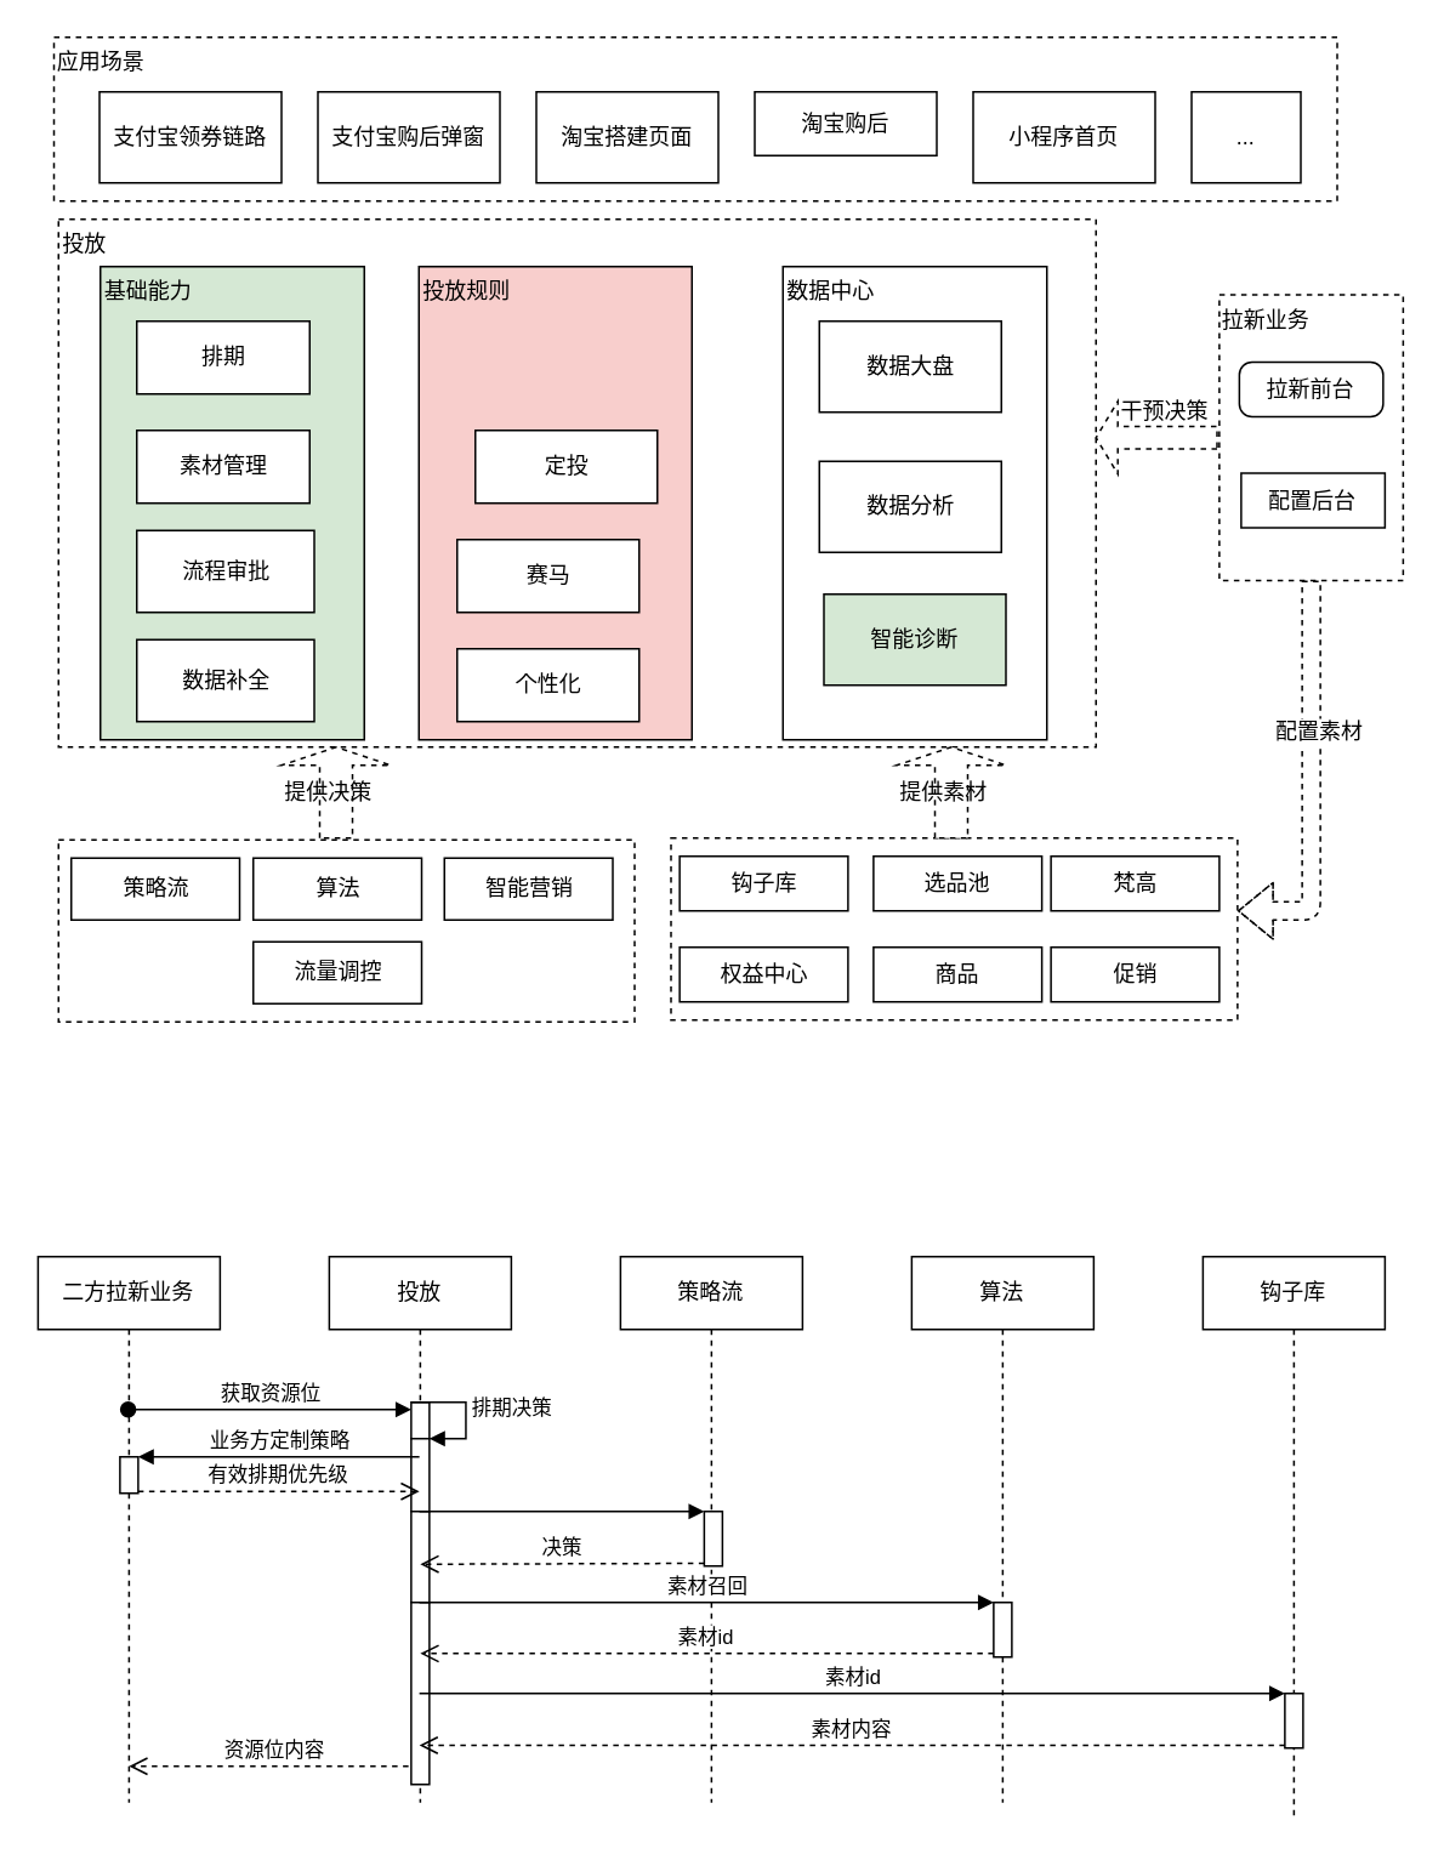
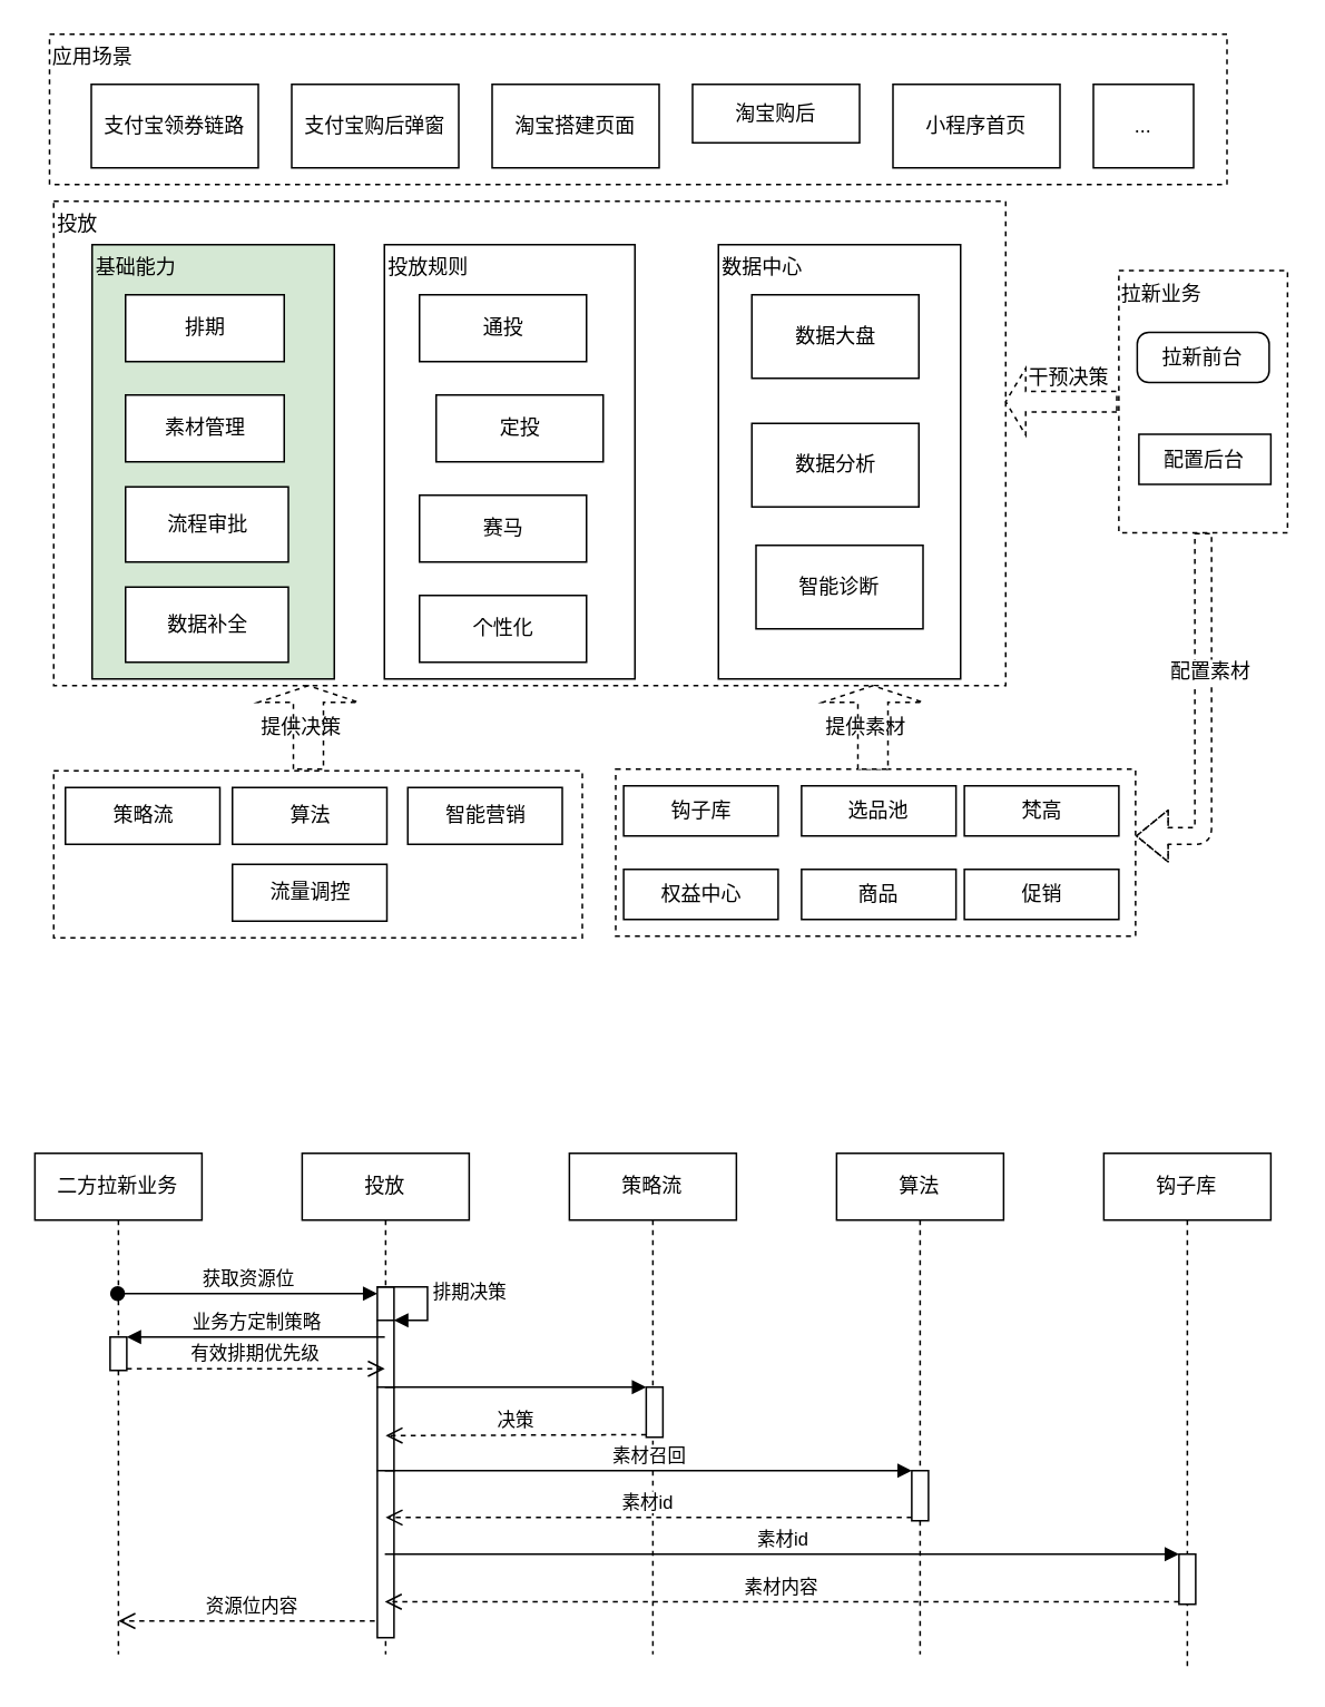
  <mxCell id="0" />
  <mxCell id="1" parent="0" />
  <mxCell id="2" value="" style="rounded=0;whiteSpace=wrap;html=1;absoluteArcSize=1;arcSize=14;strokeWidth=1;dashed=1;" vertex="1" parent="1"><mxGeometry x="368" y="460" width="311.25" height="100" as="geometry" /></mxCell>
  <mxCell id="3" value="" style="rounded=0;whiteSpace=wrap;html=1;absoluteArcSize=1;arcSize=14;strokeWidth=1;dashed=1;" vertex="1" parent="1"><mxGeometry x="31.5" y="461" width="316.5" height="100" as="geometry" /></mxCell>
  <mxCell id="4" value="拉新业务" style="rounded=0;whiteSpace=wrap;html=1;absoluteArcSize=1;arcSize=14;strokeWidth=1;align=left;verticalAlign=top;dashed=1;" vertex="1" parent="1"><mxGeometry x="669.25" y="161.5" width="101" height="157" as="geometry" /></mxCell>
  <mxCell id="5" value="投放" style="rounded=0;whiteSpace=wrap;html=1;absoluteArcSize=1;arcSize=14;strokeWidth=1;align=left;verticalAlign=top;dashed=1;" vertex="1" parent="1"><mxGeometry x="31.5" y="120" width="570" height="290" as="geometry" /></mxCell>
  <mxCell id="6" value="数据中心" style="rounded=0;whiteSpace=wrap;html=1;absoluteArcSize=1;arcSize=14;strokeWidth=1;align=left;verticalAlign=top;" vertex="1" parent="1"><mxGeometry x="429.5" y="146" width="145" height="260" as="geometry" /></mxCell>
- <mxCell id="7" value="&lt;div&gt;&lt;span&gt;投放规则&lt;/span&gt;&lt;/div&gt;" style="rounded=0;whiteSpace=wrap;html=1;absoluteArcSize=1;arcSize=14;strokeWidth=1;align=left;verticalAlign=top;fillColor=#f8cecc;" vertex="1" parent="1"><mxGeometry x="229.5" y="146" width="150" height="260" as="geometry" /></mxCell>
+ <mxCell id="7" value="&lt;div&gt;&lt;span&gt;投放规则&lt;/span&gt;&lt;/div&gt;" style="rounded=0;whiteSpace=wrap;html=1;absoluteArcSize=1;arcSize=14;strokeWidth=1;align=left;verticalAlign=top;" vertex="1" parent="1"><mxGeometry x="229.5" y="146" width="150" height="260" as="geometry" /></mxCell>
  <mxCell id="8" value="应用场景" style="rounded=0;whiteSpace=wrap;html=1;absoluteArcSize=1;arcSize=14;strokeWidth=1;align=left;verticalAlign=top;dashed=1;" vertex="1" parent="1"><mxGeometry x="29" y="20" width="705" height="90" as="geometry" /></mxCell>
  <mxCell id="9" value="基础能力" style="rounded=0;whiteSpace=wrap;html=1;absoluteArcSize=1;arcSize=14;strokeWidth=1;align=left;verticalAlign=top;fillColor=#d5e8d4;" vertex="1" parent="1"><mxGeometry x="54.5" y="146" width="145" height="260" as="geometry" /></mxCell>
  <mxCell id="10" value="二方拉新业务" style="shape=umlLifeline;perimeter=lifelinePerimeter;whiteSpace=wrap;html=1;container=1;collapsible=0;recursiveResize=0;outlineConnect=0;" vertex="1" parent="1"><mxGeometry x="20.25" y="690" width="100" height="300" as="geometry" /></mxCell>
  <mxCell id="11" value="" style="html=1;points=[];perimeter=orthogonalPerimeter;" vertex="1" parent="10"><mxGeometry x="45" y="110" width="10" height="20" as="geometry" /></mxCell>
  <mxCell id="12" value="资源位内容" style="html=1;verticalAlign=bottom;endArrow=open;dashed=1;endSize=8;" edge="1" parent="10" source="13"><mxGeometry relative="1" as="geometry"><mxPoint x="130" y="280" as="sourcePoint" /><mxPoint x="50" y="280" as="targetPoint" /></mxGeometry></mxCell>
  <mxCell id="13" value="投放" style="shape=umlLifeline;perimeter=lifelinePerimeter;whiteSpace=wrap;html=1;container=1;collapsible=0;recursiveResize=0;outlineConnect=0;" vertex="1" parent="1"><mxGeometry x="180.25" y="690" width="100" height="300" as="geometry" /></mxCell>
  <mxCell id="14" value="" style="html=1;points=[];perimeter=orthogonalPerimeter;" vertex="1" parent="13"><mxGeometry x="45" y="80" width="10" height="20" as="geometry" /></mxCell>
  <mxCell id="15" value="" style="html=1;points=[];perimeter=orthogonalPerimeter;" vertex="1" parent="13"><mxGeometry x="45" y="100" width="10" height="40" as="geometry" /></mxCell>
  <mxCell id="16" value="排期决策" style="edgeStyle=orthogonalEdgeStyle;html=1;align=left;spacingLeft=2;endArrow=block;rounded=0;entryX=1;entryY=0;" edge="1" target="15" parent="13"><mxGeometry relative="1" as="geometry"><mxPoint x="50" y="80" as="sourcePoint" /><Array as="points"><mxPoint x="45" y="80" /><mxPoint x="75" y="80" /><mxPoint x="75" y="220" /></Array></mxGeometry></mxCell>
  <mxCell id="17" value="" style="html=1;points=[];perimeter=orthogonalPerimeter;" vertex="1" parent="13"><mxGeometry x="45" y="140" width="10" height="50" as="geometry" /></mxCell>
  <mxCell id="18" value="" style="html=1;points=[];perimeter=orthogonalPerimeter;" vertex="1" parent="13"><mxGeometry x="45" y="190" width="10" height="100" as="geometry" /></mxCell>
  <mxCell id="19" value="策略流" style="shape=umlLifeline;perimeter=lifelinePerimeter;whiteSpace=wrap;html=1;container=1;collapsible=0;recursiveResize=0;outlineConnect=0;" vertex="1" parent="1"><mxGeometry x="340.25" y="690" width="100" height="300" as="geometry" /></mxCell>
  <mxCell id="20" value="" style="html=1;points=[];perimeter=orthogonalPerimeter;" vertex="1" parent="19"><mxGeometry x="46" y="140" width="10" height="30" as="geometry" /></mxCell>
  <mxCell id="21" value="算法" style="shape=umlLifeline;perimeter=lifelinePerimeter;whiteSpace=wrap;html=1;container=1;collapsible=0;recursiveResize=0;outlineConnect=0;" vertex="1" parent="1"><mxGeometry x="500.25" y="690" width="100" height="300" as="geometry" /></mxCell>
  <mxCell id="22" value="" style="html=1;points=[];perimeter=orthogonalPerimeter;" vertex="1" parent="21"><mxGeometry x="45" y="190" width="10" height="30" as="geometry" /></mxCell>
  <mxCell id="23" value="钩子库" style="shape=umlLifeline;perimeter=lifelinePerimeter;whiteSpace=wrap;html=1;container=1;collapsible=0;recursiveResize=0;outlineConnect=0;" vertex="1" parent="1"><mxGeometry x="660.25" y="690" width="100" height="310" as="geometry" /></mxCell>
  <mxCell id="24" value="" style="html=1;points=[];perimeter=orthogonalPerimeter;" vertex="1" parent="23"><mxGeometry x="45" y="240" width="10" height="30" as="geometry" /></mxCell>
  <mxCell id="25" value="获取资源位" style="html=1;verticalAlign=bottom;startArrow=oval;endArrow=block;startSize=8;" edge="1" parent="1"><mxGeometry relative="1" as="geometry"><mxPoint x="69.75" y="774" as="sourcePoint" /><mxPoint x="225.25" y="774" as="targetPoint" /></mxGeometry></mxCell>
  <mxCell id="26" value="有效排期优先级" style="html=1;verticalAlign=bottom;endArrow=open;dashed=1;endSize=8;exitX=1;exitY=0.95;" edge="1" source="11" parent="1" target="13"><mxGeometry relative="1" as="geometry"><mxPoint x="135.25" y="857" as="targetPoint" /></mxGeometry></mxCell>
  <mxCell id="27" value="业务方定制策略" style="html=1;verticalAlign=bottom;endArrow=block;entryX=1;entryY=0;" edge="1" target="11" parent="1" source="13"><mxGeometry relative="1" as="geometry"><mxPoint x="135.25" y="800" as="sourcePoint" /></mxGeometry></mxCell>
  <mxCell id="28" value="决策" style="html=1;verticalAlign=bottom;endArrow=open;dashed=1;endSize=8;exitX=0;exitY=0.95;" edge="1" source="20" parent="1"><mxGeometry relative="1" as="geometry"><mxPoint x="230.25" y="859" as="targetPoint" /></mxGeometry></mxCell>
  <mxCell id="29" value="" style="html=1;verticalAlign=bottom;endArrow=block;entryX=0;entryY=0;" edge="1" target="20" parent="1" source="13"><mxGeometry relative="1" as="geometry"><mxPoint x="319.25" y="820" as="sourcePoint" /></mxGeometry></mxCell>
  <mxCell id="30" value="素材id" style="html=1;verticalAlign=bottom;endArrow=open;dashed=1;endSize=8;entryX=0.5;entryY=0.313;entryDx=0;entryDy=0;entryPerimeter=0;" edge="1" parent="1"><mxGeometry relative="1" as="geometry"><mxPoint x="230.25" y="908.04" as="targetPoint" /><mxPoint x="545.25" y="908" as="sourcePoint" /></mxGeometry></mxCell>
  <mxCell id="31" value="素材召回" style="html=1;verticalAlign=bottom;endArrow=block;entryX=0;entryY=0;" edge="1" target="22" parent="1" source="13"><mxGeometry relative="1" as="geometry"><mxPoint x="475.25" y="880" as="sourcePoint" /></mxGeometry></mxCell>
  <mxCell id="32" value="素材内容" style="html=1;verticalAlign=bottom;endArrow=open;dashed=1;endSize=8;exitX=0;exitY=0.95;" edge="1" source="24" parent="1" target="13"><mxGeometry relative="1" as="geometry"><mxPoint x="635.25" y="996" as="targetPoint" /></mxGeometry></mxCell>
  <mxCell id="33" value="素材id" style="html=1;verticalAlign=bottom;endArrow=block;entryX=0;entryY=0;" edge="1" target="24" parent="1" source="13"><mxGeometry relative="1" as="geometry"><mxPoint x="635.25" y="920" as="sourcePoint" /></mxGeometry></mxCell>
  <mxCell id="34" value="支付宝领券链路" style="rounded=0;whiteSpace=wrap;html=1;absoluteArcSize=1;arcSize=14;strokeWidth=1;" vertex="1" parent="1"><mxGeometry x="54" y="50" width="100" height="50" as="geometry" /></mxCell>
  <mxCell id="35" value="支付宝购后弹窗" style="rounded=0;whiteSpace=wrap;html=1;absoluteArcSize=1;arcSize=14;strokeWidth=1;" vertex="1" parent="1"><mxGeometry x="174" y="50" width="100" height="50" as="geometry" /></mxCell>
  <mxCell id="36" value="淘宝搭建页面" style="rounded=0;whiteSpace=wrap;html=1;absoluteArcSize=1;arcSize=14;strokeWidth=1;" vertex="1" parent="1"><mxGeometry x="294" y="50" width="100" height="50" as="geometry" /></mxCell>
  <mxCell id="37" value="淘宝购后" style="rounded=0;whiteSpace=wrap;html=1;absoluteArcSize=1;arcSize=14;strokeWidth=1;" vertex="1" parent="1"><mxGeometry x="414" y="50" width="100" height="35" as="geometry" /></mxCell>
  <mxCell id="38" value="小程序首页" style="rounded=0;whiteSpace=wrap;html=1;absoluteArcSize=1;arcSize=14;strokeWidth=1;" vertex="1" parent="1"><mxGeometry x="534" y="50" width="100" height="50" as="geometry" /></mxCell>
  <mxCell id="39" value="策略流" style="rounded=0;whiteSpace=wrap;html=1;absoluteArcSize=1;arcSize=14;strokeWidth=1;" vertex="1" parent="1"><mxGeometry x="38.5" y="471" width="92.5" height="34" as="geometry" /></mxCell>
  <mxCell id="40" value="钩子库" style="rounded=0;whiteSpace=wrap;html=1;absoluteArcSize=1;arcSize=14;strokeWidth=1;" vertex="1" parent="1"><mxGeometry x="372.75" y="470" width="92.5" height="30" as="geometry" /></mxCell>
  <mxCell id="41" value="..." style="rounded=0;whiteSpace=wrap;html=1;absoluteArcSize=1;arcSize=14;strokeWidth=1;" vertex="1" parent="1"><mxGeometry x="654" y="50" width="60" height="50" as="geometry" /></mxCell>
  <mxCell id="42" value="排期" style="rounded=0;whiteSpace=wrap;html=1;absoluteArcSize=1;arcSize=14;strokeWidth=1;" vertex="1" parent="1"><mxGeometry x="74.5" y="176" width="95" height="40" as="geometry" /></mxCell>
+ <mxCell id="43" value="通投" style="rounded=0;whiteSpace=wrap;html=1;absoluteArcSize=1;arcSize=14;strokeWidth=1;" vertex="1" parent="1"><mxGeometry x="250.5" y="176" width="100" height="40" as="geometry" /></mxCell>
  <mxCell id="44" value="定投" style="rounded=0;whiteSpace=wrap;html=1;absoluteArcSize=1;arcSize=14;strokeWidth=1;" vertex="1" parent="1"><mxGeometry x="260.5" y="236" width="100" height="40" as="geometry" /></mxCell>
  <mxCell id="45" value="赛马" style="rounded=0;whiteSpace=wrap;html=1;absoluteArcSize=1;arcSize=14;strokeWidth=1;" vertex="1" parent="1"><mxGeometry x="250.5" y="296" width="100" height="40" as="geometry" /></mxCell>
  <mxCell id="46" value="个性化" style="rounded=0;whiteSpace=wrap;html=1;absoluteArcSize=1;arcSize=14;strokeWidth=1;" vertex="1" parent="1"><mxGeometry x="250.5" y="356" width="100" height="40" as="geometry" /></mxCell>
  <mxCell id="47" value="素材管理" style="rounded=0;whiteSpace=wrap;html=1;absoluteArcSize=1;arcSize=14;strokeWidth=1;" vertex="1" parent="1"><mxGeometry x="74.5" y="236" width="95" height="40" as="geometry" /></mxCell>
  <mxCell id="48" value="数据分析" style="rounded=0;whiteSpace=wrap;html=1;absoluteArcSize=1;arcSize=14;strokeWidth=1;" vertex="1" parent="1"><mxGeometry x="449.5" y="253" width="100" height="50" as="geometry" /></mxCell>
  <mxCell id="49" value="流程审批" style="rounded=0;whiteSpace=wrap;html=1;absoluteArcSize=1;arcSize=14;strokeWidth=1;" vertex="1" parent="1"><mxGeometry x="74.5" y="291" width="97.5" height="45" as="geometry" /></mxCell>
  <mxCell id="50" value="数据补全" style="rounded=0;whiteSpace=wrap;html=1;absoluteArcSize=1;arcSize=14;strokeWidth=1;" vertex="1" parent="1"><mxGeometry x="74.5" y="351" width="97.5" height="45" as="geometry" /></mxCell>
  <mxCell id="51" value="数据大盘" style="rounded=0;whiteSpace=wrap;html=1;absoluteArcSize=1;arcSize=14;strokeWidth=1;" vertex="1" parent="1"><mxGeometry x="449.5" y="176" width="100" height="50" as="geometry" /></mxCell>
  <mxCell id="52" value="梵高" style="rounded=0;whiteSpace=wrap;html=1;absoluteArcSize=1;arcSize=14;strokeWidth=1;" vertex="1" parent="1"><mxGeometry x="576.75" y="470" width="92.5" height="30" as="geometry" /></mxCell>
  <mxCell id="53" value="算法" style="rounded=0;whiteSpace=wrap;html=1;absoluteArcSize=1;arcSize=14;strokeWidth=1;" vertex="1" parent="1"><mxGeometry x="138.5" y="471" width="92.5" height="34" as="geometry" /></mxCell>
  <mxCell id="54" value="拉新前台" style="whiteSpace=wrap;html=1;absoluteArcSize=1;arcSize=14;strokeWidth=1;rounded=1;" vertex="1" parent="1"><mxGeometry x="680.25" y="198.5" width="79" height="30" as="geometry" /></mxCell>
  <mxCell id="55" value="配置后台" style="rounded=0;whiteSpace=wrap;html=1;absoluteArcSize=1;arcSize=14;strokeWidth=1;" vertex="1" parent="1"><mxGeometry x="681.25" y="259.5" width="79" height="30" as="geometry" /></mxCell>
  <mxCell id="56" value="智能营销" style="rounded=0;whiteSpace=wrap;html=1;absoluteArcSize=1;arcSize=14;strokeWidth=1;" vertex="1" parent="1"><mxGeometry x="243.5" y="471" width="92.5" height="34" as="geometry" /></mxCell>
  <mxCell id="57" value="提供决策" style="shape=singleArrow;direction=north;whiteSpace=wrap;html=1;rounded=0;dashed=1;strokeWidth=1;align=left;" vertex="1" parent="1"><mxGeometry x="154" y="410" width="60" height="50" as="geometry" /></mxCell>
  <mxCell id="58" value="选品池" style="rounded=0;whiteSpace=wrap;html=1;absoluteArcSize=1;arcSize=14;strokeWidth=1;" vertex="1" parent="1"><mxGeometry x="479.25" y="470" width="92.5" height="30" as="geometry" /></mxCell>
  <mxCell id="59" value="权益中心" style="rounded=0;whiteSpace=wrap;html=1;absoluteArcSize=1;arcSize=14;strokeWidth=1;" vertex="1" parent="1"><mxGeometry x="372.75" y="520" width="92.5" height="30" as="geometry" /></mxCell>
  <mxCell id="60" value="商品" style="rounded=0;whiteSpace=wrap;html=1;absoluteArcSize=1;arcSize=14;strokeWidth=1;" vertex="1" parent="1"><mxGeometry x="479.25" y="520" width="92.5" height="30" as="geometry" /></mxCell>
  <mxCell id="61" value="促销" style="rounded=0;whiteSpace=wrap;html=1;absoluteArcSize=1;arcSize=14;strokeWidth=1;" vertex="1" parent="1"><mxGeometry x="576.75" y="520" width="92.5" height="30" as="geometry" /></mxCell>
  <mxCell id="62" value="提供素材" style="shape=singleArrow;direction=north;whiteSpace=wrap;html=1;rounded=0;dashed=1;strokeWidth=1;align=left;" vertex="1" parent="1"><mxGeometry x="492" y="410" width="60" height="50" as="geometry" /></mxCell>
  <mxCell id="63" value="&amp;nbsp;&amp;nbsp;" style="shape=singleArrow;direction=west;whiteSpace=wrap;html=1;rounded=0;strokeWidth=1;align=left;arrowWidth=0.308;arrowSize=0.18;dashed=1;" vertex="1" parent="1"><mxGeometry x="601.5" y="220" width="66.5" height="40" as="geometry" /></mxCell>
  <mxCell id="64" value="&lt;font style=&quot;font-size: 12px;&quot;&gt;干预决策&lt;/font&gt;" style="text;html=1;align=center;verticalAlign=middle;resizable=0;points=[];autosize=1;fontSize=12;" vertex="1" parent="1"><mxGeometry x="609.25" y="216" width="60" height="20" as="geometry" /></mxCell>
- <mxCell id="65" value="智能诊断" style="rounded=0;whiteSpace=wrap;html=1;absoluteArcSize=1;arcSize=14;strokeWidth=1;fillColor=#d5e8d4;" vertex="1" parent="1"><mxGeometry x="452" y="326" width="100" height="50" as="geometry" /></mxCell>
+ <mxCell id="65" value="智能诊断" style="rounded=0;whiteSpace=wrap;html=1;absoluteArcSize=1;arcSize=14;strokeWidth=1;" vertex="1" parent="1"><mxGeometry x="452" y="326" width="100" height="50" as="geometry" /></mxCell>
  <mxCell id="66" value="" style="shape=flexArrow;endArrow=classic;html=1;fontSize=12;edgeStyle=elbowEdgeStyle;elbow=vertical;exitX=0.5;exitY=1;exitDx=0;exitDy=0;dashed=1;" edge="1" parent="1" source="4" target="2"><mxGeometry width="50" height="50" relative="1" as="geometry"><mxPoint x="679" y="350" as="sourcePoint" /><mxPoint x="688" y="500" as="targetPoint" /><Array as="points"><mxPoint x="748" y="500" /></Array></mxGeometry></mxCell>
  <mxCell id="67" value="配置素材" style="edgeLabel;html=1;align=center;verticalAlign=middle;resizable=0;points=[];fontSize=12;" vertex="1" connectable="0" parent="66"><mxGeometry x="-0.255" y="4" relative="1" as="geometry"><mxPoint as="offset" /></mxGeometry></mxCell>
  <mxCell id="68" value="流量调控" style="rounded=0;whiteSpace=wrap;html=1;absoluteArcSize=1;arcSize=14;strokeWidth=1;" vertex="1" parent="1"><mxGeometry x="138.5" y="517" width="92.5" height="34" as="geometry" /></mxCell>
